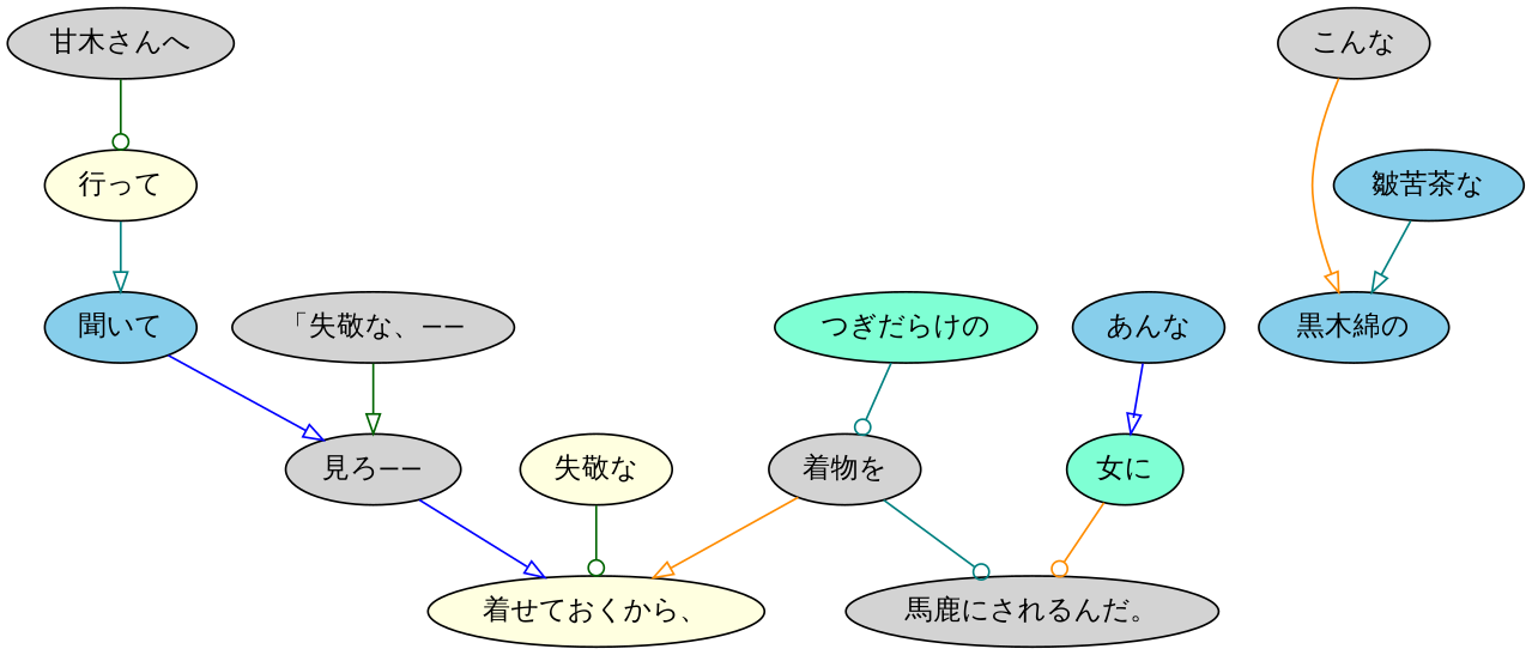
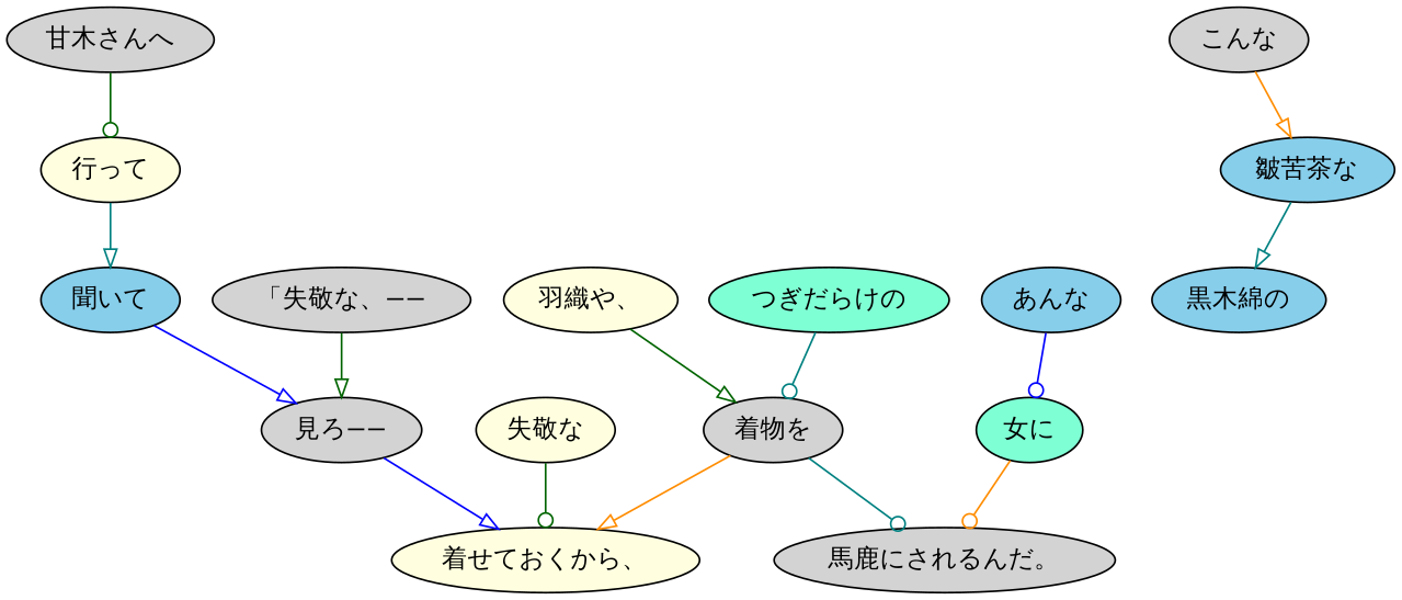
  digraph {
    fontname=Roboto
    node [fillcolor=lightgrey fontname=Roboto style=filled]
    edge [arrowhead=onormal color=darkgreen fontname=Roboto]
    n1 [label="「失敬な、——"]
    n2 [label="見ろ——"]
    n3 [fillcolor=lightyellow label="着せておくから、"]
    n4 [label="甘木さんへ"]
    n5 [fillcolor=lightyellow label="行って"]
    n6 [fillcolor=skyblue label="聞いて"]
    n7 [fillcolor=lightyellow label="失敬な"]
    n8 [label="こんな"]
    n9 [fillcolor=skyblue label="黒木綿の"]
    n10 [fillcolor=skyblue label="皺苦茶な"]
+   n11 [fillcolor=lightyellow label="羽織や、"]
    n12 [label="着物を"]
    n13 [label="馬鹿にされるんだ。"]
    n14 [fillcolor=aquamarine label="つぎだらけの"]
    n15 [fillcolor=skyblue label="あんな"]
    n16 [fillcolor=aquamarine label="女に"]
    n1 -> n2
    n2 -> n3 [color=blue]
    n4 -> n5 [arrowhead=odot]
    n5 -> n6 [color=teal]
    n6 -> n2 [color=blue]
    n7 -> n3 [arrowhead=odot]
-   n8 -> n9 [color=darkorange]
+   n8 -> n10 [color=darkorange]
    n10 -> n9 [color=teal]
+   n11 -> n12
    n12 -> n3 [color=darkorange]
    n12 -> n13 [arrowhead=odot color=teal]
    n14 -> n12 [arrowhead=odot color=teal]
-   n15 -> n16 [color=blue]
+   n15 -> n16 [arrowhead=odot color=blue]
    n16 -> n13 [arrowhead=odot color=darkorange]
  }
